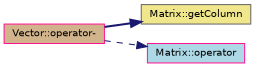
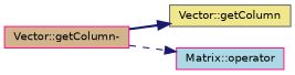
  digraph {
    rankdir=LR
    node [color=deeppink fontname=Helvetica fontsize=10 shape=record style=filled]
    edge [color=midnightblue fontname=Helvetica fontsize=10 labelfontname=Helvetica labelfontsize=10]
-   n1 [fillcolor=tan fontcolor=black height=0.2 label="Vector::operator-" width=0.4]
-   n2 [color=gray40 fillcolor=khaki height=0.2 label="Matrix::getColumn" width=0.4]
+   n1 [fillcolor=tan fontcolor=black height=0.2 label="Vector::getColumn-" width=0.4]
+   n2 [color=gray40 fillcolor=khaki height=0.2 label="Vector::getColumn" width=0.4]
    n3 [fillcolor=lightblue height=0.2 label="Matrix::operator" width=0.4]
    n1 -> n2 [style=bold]
    n1 -> n3 [style=dashed]
  }
